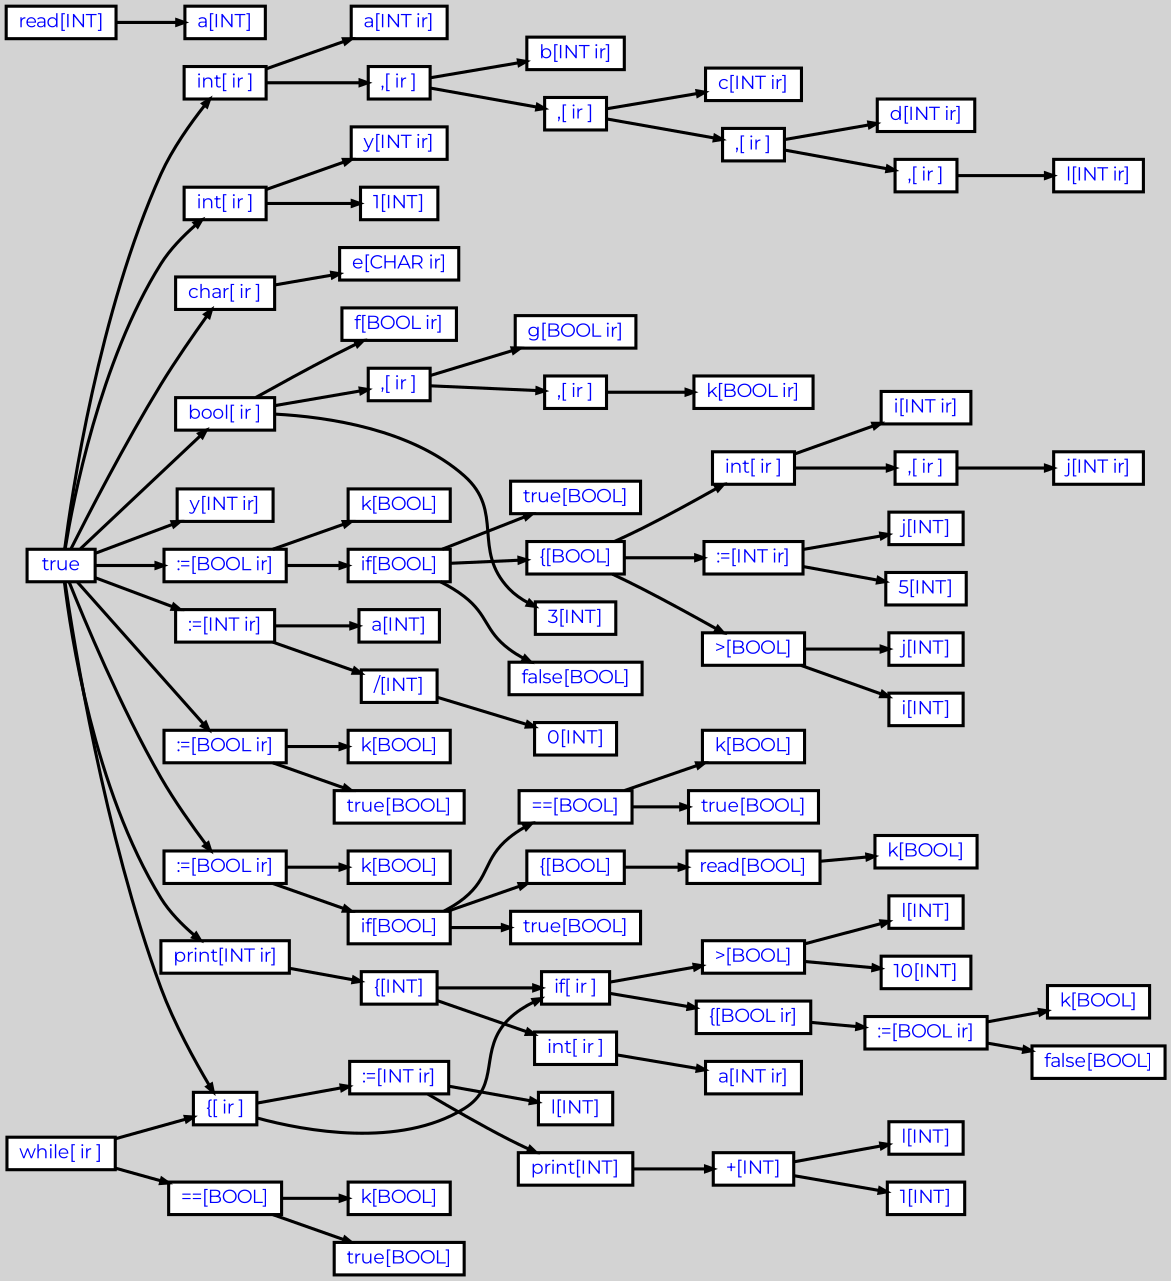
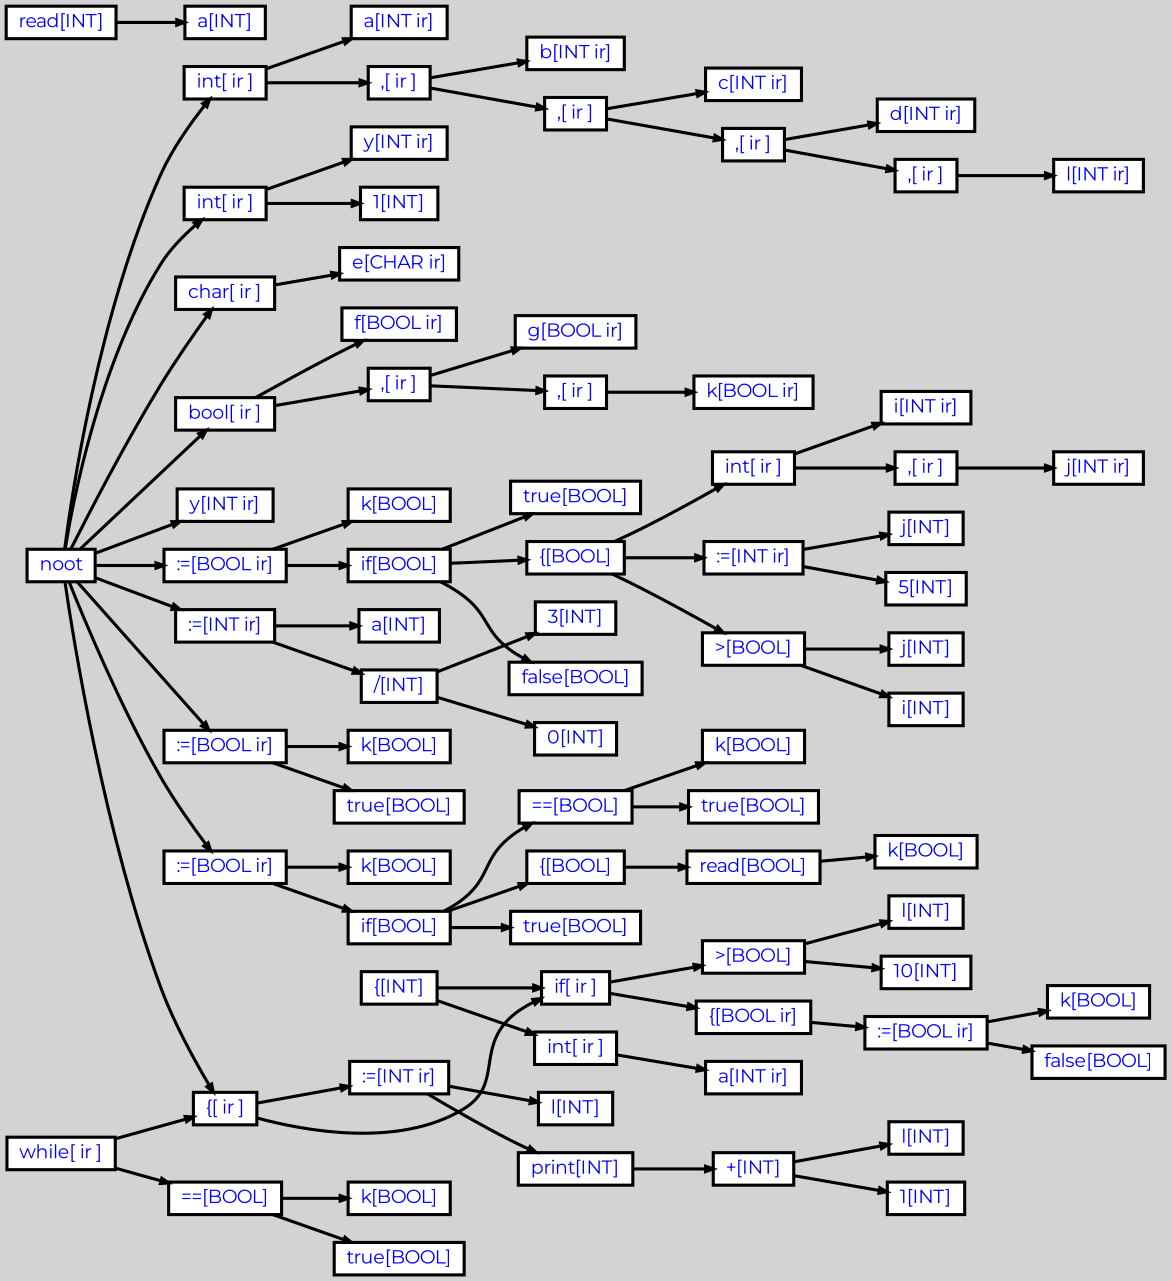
  digraph {
    bgcolor=lightgrey
    fontname=Montserrat
    ordering=out
    rankdir=LR
    ranksep=.4
    node [color=black fillcolor=white fixedsize=false fontcolor=blue fontname=Montserrat fontsize=12 shape=box style="filled, solid, bold"]
    edge [arrowsize=.5 color=black fontname=Montserrat style=bold]
-   n1 [height=.25 label=true width=.25]
+   n1 [height=.25 label=noot width=.25]
    n2 [height=.25 label="int[ ir ]" width=.25]
    n3 [height=.25 label="int[ ir ]" width=.25]
    n4 [height=.25 label="char[ ir ]" width=.25]
    n5 [height=.25 label="bool[ ir ]" width=.25]
    n6 [height=.25 label="y[INT ir]" width=.25]
    n7 [height=.25 label=":=[BOOL ir]" width=.25]
    n8 [height=.25 label=":=[INT ir]" width=.25]
    n9 [height=.25 label=":=[BOOL ir]" width=.25]
    n10 [height=.25 label=":=[BOOL ir]" width=.25]
-   n11 [height=.25 label="print[INT ir]" width=.25]
    n12 [height=.25 label="{[ ir ]" width=.25]
    n13 [height=.25 label="a[INT ir]" width=.25]
    n14 [height=.25 label=",[ ir ]" width=.25]
    n15 [height=.25 label="y[INT ir]" width=.25]
    n16 [height=.25 label="1[INT]" width=.25]
    n17 [height=.25 label="e[CHAR ir]" width=.25]
    n18 [height=.25 label="f[BOOL ir]" width=.25]
    n19 [height=.25 label=",[ ir ]" width=.25]
    n20 [height=.25 label="k[BOOL]" width=.25]
    n21 [height=.25 label="if[BOOL]" width=.25]
    n22 [height=.25 label="a[INT]" width=.25]
    n23 [height=.25 label="/[INT]" width=.25]
    n24 [height=.25 label="k[BOOL]" width=.25]
    n25 [height=.25 label="true[BOOL]" width=.25]
    n26 [height=.25 label="while[ ir ]" width=.25]
    n27 [height=.25 label="==[BOOL]" width=.25]
    n28 [height=.25 label="k[BOOL]" width=.25]
    n29 [height=.25 label="if[BOOL]" width=.25]
    n30 [height=.25 label="{[INT]" width=.25]
    n31 [height=.25 label="b[INT ir]" width=.25]
    n32 [height=.25 label=",[ ir ]" width=.25]
    n33 [height=.25 label="c[INT ir]" width=.25]
    n34 [height=.25 label=",[ ir ]" width=.25]
    n35 [height=.25 label="d[INT ir]" width=.25]
    n36 [height=.25 label=",[ ir ]" width=.25]
    n37 [height=.25 label="l[INT ir]" width=.25]
    n38 [height=.25 label="g[BOOL ir]" width=.25]
    n39 [height=.25 label=",[ ir ]" width=.25]
    n40 [height=.25 label="k[BOOL ir]" width=.25]
    n41 [height=.25 label="true[BOOL]" width=.25]
    n42 [height=.25 label="{[BOOL]" width=.25]
    n43 [height=.25 label="false[BOOL]" width=.25]
    n44 [height=.25 label="int[ ir ]" width=.25]
    n45 [height=.25 label=":=[INT ir]" width=.25]
    n46 [height=.25 label=">[BOOL]" width=.25]
    n47 [height=.25 label="i[INT ir]" width=.25]
    n48 [height=.25 label=",[ ir ]" width=.25]
    n49 [height=.25 label="j[INT]" width=.25]
    n50 [height=.25 label="5[INT]" width=.25]
    n51 [height=.25 label="j[INT]" width=.25]
    n52 [height=.25 label="i[INT]" width=.25]
    n53 [height=.25 label="j[INT ir]" width=.25]
    n54 [height=.25 label="3[INT]" width=.25]
    n55 [height=.25 label="0[INT]" width=.25]
    n56 [height=.25 label="k[BOOL]" width=.25]
    n57 [height=.25 label="true[BOOL]" width=.25]
    n58 [height=.25 label=":=[INT ir]" width=.25]
    n59 [height=.25 label="if[ ir ]" width=.25]
    n60 [height=.25 label="l[INT]" width=.25]
    n61 [height=.25 label="print[INT]" width=.25]
    n62 [height=.25 label=">[BOOL]" width=.25]
    n63 [height=.25 label="{[BOOL ir]" width=.25]
    n64 [height=.25 label="+[INT]" width=.25]
    n65 [height=.25 label="l[INT]" width=.25]
    n66 [height=.25 label="1[INT]" width=.25]
    n67 [height=.25 label="l[INT]" width=.25]
    n68 [height=.25 label="10[INT]" width=.25]
    n69 [height=.25 label=":=[BOOL ir]" width=.25]
    n70 [height=.25 label="k[BOOL]" width=.25]
    n71 [height=.25 label="false[BOOL]" width=.25]
    n72 [height=.25 label="==[BOOL]" width=.25]
    n73 [height=.25 label="{[BOOL]" width=.25]
    n74 [height=.25 label="true[BOOL]" width=.25]
    n75 [height=.25 label="k[BOOL]" width=.25]
    n76 [height=.25 label="true[BOOL]" width=.25]
    n77 [height=.25 label="read[BOOL]" width=.25]
    n78 [height=.25 label="k[BOOL]" width=.25]
    n79 [height=.25 label="int[ ir ]" width=.25]
    n80 [height=.25 label="a[INT ir]" width=.25]
    n81 [height=.25 label="read[INT]" width=.25]
    n82 [height=.25 label="a[INT]" width=.25]
    n1 -> n2
    n1 -> n3
    n1 -> n4
    n1 -> n5
    n1 -> n6
    n1 -> n7
    n1 -> n8
    n1 -> n9
    n1 -> n10
-   n1 -> n11
    n1 -> n12
    n2 -> n13
    n2 -> n14
    n3 -> n15
    n3 -> n16
    n4 -> n17
    n5 -> n18
    n5 -> n19
    n7 -> n20
    n7 -> n21
    n8 -> n22
    n8 -> n23
    n9 -> n24
    n9 -> n25
    n10 -> n28
    n10 -> n29
-   n11 -> n30
    n12 -> n58
    n12 -> n59
    n14 -> n31
    n14 -> n32
    n19 -> n38
    n19 -> n39
    n21 -> n41
    n21 -> n42
    n21 -> n43
-   n5 -> n54
+   n23 -> n54
    n23 -> n55
    n26 -> n12
    n26 -> n27
    n27 -> n56
    n27 -> n57
    n29 -> n72
    n29 -> n73
    n29 -> n74
    n30 -> n59
    n30 -> n79
    n32 -> n33
    n32 -> n34
    n34 -> n35
    n34 -> n36
    n36 -> n37
    n39 -> n40
    n42 -> n44
    n42 -> n45
    n42 -> n46
    n44 -> n47
    n44 -> n48
    n45 -> n49
    n45 -> n50
    n46 -> n51
    n46 -> n52
    n48 -> n53
    n58 -> n60
    n58 -> n61
    n59 -> n62
    n59 -> n63
    n61 -> n64
    n62 -> n67
    n62 -> n68
    n63 -> n69
    n64 -> n65
    n64 -> n66
    n69 -> n70
    n69 -> n71
    n72 -> n75
    n72 -> n76
    n73 -> n77
    n77 -> n78
    n79 -> n80
    n81 -> n82
  }
